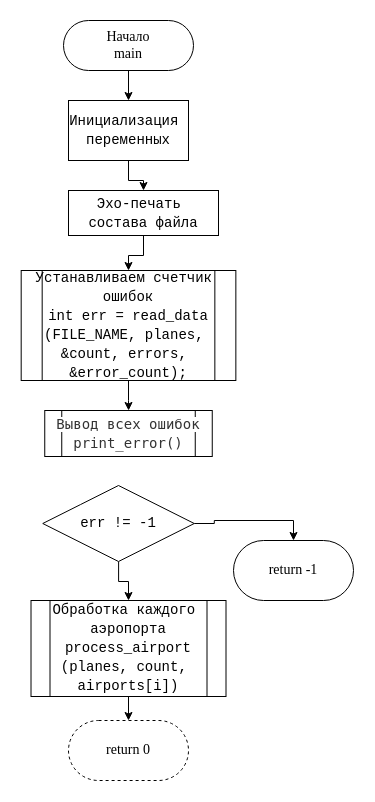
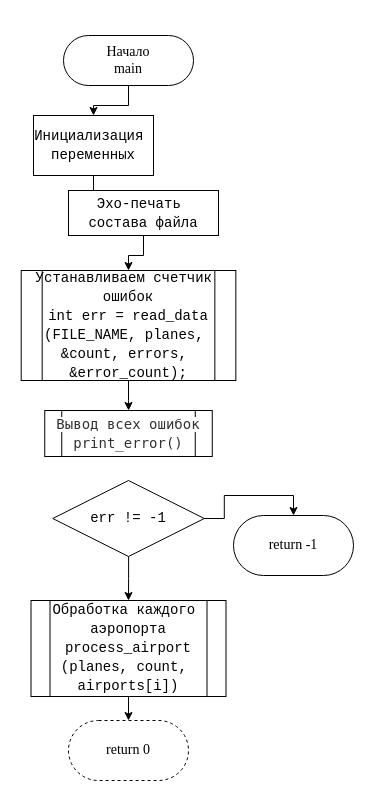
  <mxCell id="0" />
  <mxCell id="1" parent="0" />
  <mxCell id="2" style="edgeStyle=orthogonalEdgeStyle;rounded=0;orthogonalLoop=1;jettySize=auto;html=1;" parent="1" source="3" target="5" edge="1"><mxGeometry relative="1" as="geometry" /></mxCell>
- <mxCell id="3" value="&lt;font style=&quot;background-color: light-dark(#ffffff, var(--ge-dark-color, #121212));&quot;&gt;Начало&lt;/font&gt;&lt;div&gt;&lt;font style=&quot;background-color: light-dark(#ffffff, var(--ge-dark-color, #121212));&quot;&gt;main&lt;/font&gt;&lt;/div&gt;" style="rounded=1;whiteSpace=wrap;html=1;arcSize=50;fontFamily=Consolas;fontSize=14;" parent="1" vertex="1"><mxGeometry x="63" y="20" width="130" height="50" as="geometry" /></mxCell>
+ <mxCell id="3" value="&lt;font style=&quot;background-color: light-dark(#ffffff, var(--ge-dark-color, #121212));&quot;&gt;Начало&lt;/font&gt;&lt;div&gt;&lt;font style=&quot;background-color: light-dark(#ffffff, var(--ge-dark-color, #121212));&quot;&gt;main&lt;/font&gt;&lt;/div&gt;" style="rounded=1;whiteSpace=wrap;html=1;arcSize=50;fontFamily=Consolas;fontSize=14;" parent="1" vertex="1"><mxGeometry x="63" y="35" width="130" height="50" as="geometry" /></mxCell>
  <mxCell id="4" style="edgeStyle=orthogonalEdgeStyle;rounded=0;orthogonalLoop=1;jettySize=auto;html=1;" parent="1" source="5" target="7" edge="1"><mxGeometry relative="1" as="geometry" /></mxCell>
- <mxCell id="5" value="&lt;div style=&quot;font-family: Consolas, &amp;quot;Courier New&amp;quot;, monospace; line-height: 19px; white-space: pre;&quot;&gt;&lt;div&gt;Инициализация &lt;/div&gt;&lt;div&gt;переменных&lt;/div&gt;&lt;/div&gt;" style="whiteSpace=wrap;html=1;fontSize=14;fontFamily=Consolas;rounded=1;arcSize=0;" parent="1" vertex="1"><mxGeometry x="68" y="100" width="120" height="60" as="geometry" /></mxCell>
+ <mxCell id="5" value="&lt;div style=&quot;font-family: Consolas, &amp;quot;Courier New&amp;quot;, monospace; line-height: 19px; white-space: pre;&quot;&gt;&lt;div&gt;Инициализация &lt;/div&gt;&lt;div&gt;переменных&lt;/div&gt;&lt;/div&gt;" style="whiteSpace=wrap;html=1;fontSize=14;fontFamily=Consolas;rounded=1;arcSize=0;" parent="1" vertex="1"><mxGeometry x="33" y="115" width="120" height="60" as="geometry" /></mxCell>
  <mxCell id="6" value="" style="edgeStyle=orthogonalEdgeStyle;rounded=0;orthogonalLoop=1;jettySize=auto;html=1;" parent="1" source="7" target="9" edge="1"><mxGeometry relative="1" as="geometry" /></mxCell>
  <mxCell id="7" value="&lt;div style=&quot;font-family: Consolas, &amp;quot;Courier New&amp;quot;, monospace; line-height: 19px; white-space: pre;&quot;&gt;&lt;div style=&quot;line-height: 19px;&quot;&gt;&lt;span&gt;&lt;font style=&quot;color: rgb(0, 0, 0);&quot;&gt;&lt;span&gt;Эхо&lt;/span&gt;-печать &lt;/font&gt;&lt;/span&gt;&lt;/div&gt;&lt;div style=&quot;line-height: 19px;&quot;&gt;&lt;span&gt;&lt;font style=&quot;color: rgb(0, 0, 0);&quot;&gt;состава файла&lt;/font&gt;&lt;/span&gt;&lt;/div&gt;&lt;/div&gt;" style="whiteSpace=wrap;html=1;fontSize=14;fontFamily=Consolas;rounded=1;arcSize=0;" parent="1" vertex="1"><mxGeometry x="68" y="190" width="150" height="45" as="geometry" /></mxCell>
  <mxCell id="8" style="edgeStyle=orthogonalEdgeStyle;rounded=0;orthogonalLoop=1;jettySize=auto;html=1;" parent="1" source="9" target="13" edge="1"><mxGeometry relative="1" as="geometry" /></mxCell>
  <mxCell id="9" value="&lt;div style=&quot;font-family: Consolas, &amp;quot;Courier New&amp;quot;, monospace; line-height: 19px; white-space: pre;&quot;&gt;&lt;span&gt;&lt;font style=&quot;color: rgb(0, 0, 0);&quot;&gt;Устанавливаем счетчик &lt;/font&gt;&lt;/span&gt;&lt;/div&gt;&lt;div style=&quot;font-family: Consolas, &amp;quot;Courier New&amp;quot;, monospace; line-height: 19px; white-space: pre;&quot;&gt;&lt;span style=&quot;color: light-dark(rgb(0, 0, 0), rgb(237, 237, 237)); background-color: transparent;&quot;&gt;ошибок&lt;/span&gt;&lt;/div&gt;&lt;div style=&quot;font-family: Consolas, &amp;quot;Courier New&amp;quot;, monospace; line-height: 19px; white-space: pre;&quot;&gt;&lt;span&gt;&lt;font style=&quot;color: rgb(0, 0, 0);&quot;&gt;int err = read_data&lt;/font&gt;&lt;/span&gt;&lt;/div&gt;&lt;div style=&quot;font-family: Consolas, &amp;quot;Courier New&amp;quot;, monospace; line-height: 19px; white-space: pre;&quot;&gt;&lt;span&gt;&lt;font style=&quot;color: rgb(0, 0, 0);&quot;&gt;(FILE_NAME, planes, &lt;/font&gt;&lt;/span&gt;&lt;/div&gt;&lt;div style=&quot;font-family: Consolas, &amp;quot;Courier New&amp;quot;, monospace; line-height: 19px; white-space: pre;&quot;&gt;&lt;span&gt;&lt;font style=&quot;color: rgb(0, 0, 0);&quot;&gt;&amp;amp;count, errors, &lt;/font&gt;&lt;/span&gt;&lt;/div&gt;&lt;div style=&quot;font-family: Consolas, &amp;quot;Courier New&amp;quot;, monospace; line-height: 19px; white-space: pre;&quot;&gt;&lt;span&gt;&lt;font style=&quot;color: rgb(0, 0, 0);&quot;&gt;&amp;amp;error_count);&lt;/font&gt;&lt;/span&gt;&lt;/div&gt;" style="shape=process;whiteSpace=wrap;html=1;backgroundOutline=1;fontSize=14;fontFamily=Consolas;rounded=1;arcSize=0;" parent="1" vertex="1"><mxGeometry x="20.68" y="270" width="214.67" height="110" as="geometry" /></mxCell>
  <mxCell id="10" style="edgeStyle=orthogonalEdgeStyle;rounded=0;orthogonalLoop=1;jettySize=auto;html=1;entryX=0.5;entryY=0;entryDx=0;entryDy=0;" parent="1" source="12" target="14" edge="1"><mxGeometry relative="1" as="geometry" /></mxCell>
  <mxCell id="11" value="" style="edgeStyle=orthogonalEdgeStyle;rounded=0;orthogonalLoop=1;jettySize=auto;html=1;" parent="1" source="12" target="16" edge="1"><mxGeometry relative="1" as="geometry" /></mxCell>
- <mxCell id="12" value="&lt;div style=&quot;font-family: Consolas, &amp;quot;Courier New&amp;quot;, monospace; line-height: 19px; white-space: pre;&quot;&gt;&lt;div style=&quot;line-height: 19px;&quot;&gt;&lt;div style=&quot;line-height: 19px;&quot;&gt;&lt;div style=&quot;line-height: 19px;&quot;&gt;&lt;span style=&quot;color: light-dark(rgb(0, 0, 0), rgb(237, 237, 237)); background-color: transparent;&quot;&gt;err != -1&lt;/span&gt;&lt;/div&gt;&lt;/div&gt;&lt;/div&gt;&lt;/div&gt;" style="rhombus;whiteSpace=wrap;html=1;rounded=1;strokeColor=default;align=center;verticalAlign=middle;arcSize=0;fontFamily=Consolas;fontSize=14;fontColor=default;fillColor=default;" parent="1" vertex="1"><mxGeometry x="42.26" y="485" width="151.5" height="76" as="geometry" /></mxCell>
+ <mxCell id="12" value="&lt;div style=&quot;font-family: Consolas, &amp;quot;Courier New&amp;quot;, monospace; line-height: 19px; white-space: pre;&quot;&gt;&lt;div style=&quot;line-height: 19px;&quot;&gt;&lt;div style=&quot;line-height: 19px;&quot;&gt;&lt;div style=&quot;line-height: 19px;&quot;&gt;&lt;span style=&quot;color: light-dark(rgb(0, 0, 0), rgb(237, 237, 237)); background-color: transparent;&quot;&gt;err != -1&lt;/span&gt;&lt;/div&gt;&lt;/div&gt;&lt;/div&gt;&lt;/div&gt;" style="rhombus;whiteSpace=wrap;html=1;rounded=1;strokeColor=default;align=center;verticalAlign=middle;arcSize=0;fontFamily=Consolas;fontSize=14;fontColor=default;fillColor=default;" parent="1" vertex="1"><mxGeometry x="52.26" y="480" width="151.5" height="76" as="geometry" /></mxCell>
  <mxCell id="13" value="&lt;div style=&quot;line-height: 19px; white-space: pre;&quot;&gt;&lt;span style=&quot;color: rgb(51, 51, 51); white-space-collapse: collapse; background-color: rgb(255, 255, 255);&quot;&gt;&lt;font face=&quot;Consolas, Monaco, Andale Mono, Ubuntu Mono, monospace&quot;&gt;Вывод всех ошибок&lt;br&gt;print_error()&lt;/font&gt;&lt;/span&gt;&lt;/div&gt;" style="shape=process;whiteSpace=wrap;html=1;backgroundOutline=1;fontSize=14;fontFamily=Consolas;rounded=1;arcSize=0;" parent="1" vertex="1"><mxGeometry x="44.25" y="410" width="167.5" height="46" as="geometry" /></mxCell>
- <mxCell id="14" value="return -1" style="whiteSpace=wrap;html=1;fontSize=14;fontFamily=Consolas;rounded=1;arcSize=50;" parent="1" vertex="1"><mxGeometry x="233" y="540" width="120" height="60" as="geometry" /></mxCell>
+ <mxCell id="14" value="return -1" style="whiteSpace=wrap;html=1;fontSize=14;fontFamily=Consolas;rounded=1;arcSize=50;" parent="1" vertex="1"><mxGeometry x="233" y="515" width="120" height="60" as="geometry" /></mxCell>
  <mxCell id="15" style="edgeStyle=orthogonalEdgeStyle;rounded=0;orthogonalLoop=1;jettySize=auto;html=1;" parent="1" source="16" target="17" edge="1"><mxGeometry relative="1" as="geometry" /></mxCell>
  <mxCell id="16" value="&lt;div style=&quot;font-family: Consolas, &amp;quot;Courier New&amp;quot;, monospace; line-height: 19px; white-space: pre;&quot;&gt;&lt;font style=&quot;color: rgb(0, 0, 0);&quot;&gt;Обработка каждого &lt;/font&gt;&lt;/div&gt;&lt;div style=&quot;font-family: Consolas, &amp;quot;Courier New&amp;quot;, monospace; line-height: 19px; white-space: pre;&quot;&gt;&lt;font style=&quot;color: rgb(0, 0, 0);&quot;&gt;аэропорта&lt;br/&gt;process_airport&lt;/font&gt;&lt;/div&gt;&lt;div style=&quot;font-family: Consolas, &amp;quot;Courier New&amp;quot;, monospace; line-height: 19px; white-space: pre;&quot;&gt;&lt;font style=&quot;color: rgb(0, 0, 0);&quot;&gt;(planes, count, &lt;/font&gt;&lt;/div&gt;&lt;div style=&quot;font-family: Consolas, &amp;quot;Courier New&amp;quot;, monospace; line-height: 19px; white-space: pre;&quot;&gt;&lt;font style=&quot;color: rgb(0, 0, 0);&quot;&gt;airports[i])&lt;/font&gt;&lt;/div&gt;" style="shape=process;whiteSpace=wrap;html=1;backgroundOutline=1;fontSize=14;fontFamily=Consolas;rounded=1;arcSize=0;" parent="1" vertex="1"><mxGeometry x="30.51" y="600" width="194.99" height="96" as="geometry" /></mxCell>
  <mxCell id="17" value="return 0" style="whiteSpace=wrap;html=1;fontSize=14;fontFamily=Consolas;rounded=1;arcSize=50;dashed=1;" parent="1" vertex="1"><mxGeometry x="68" y="720" width="120" height="60" as="geometry" /></mxCell>
